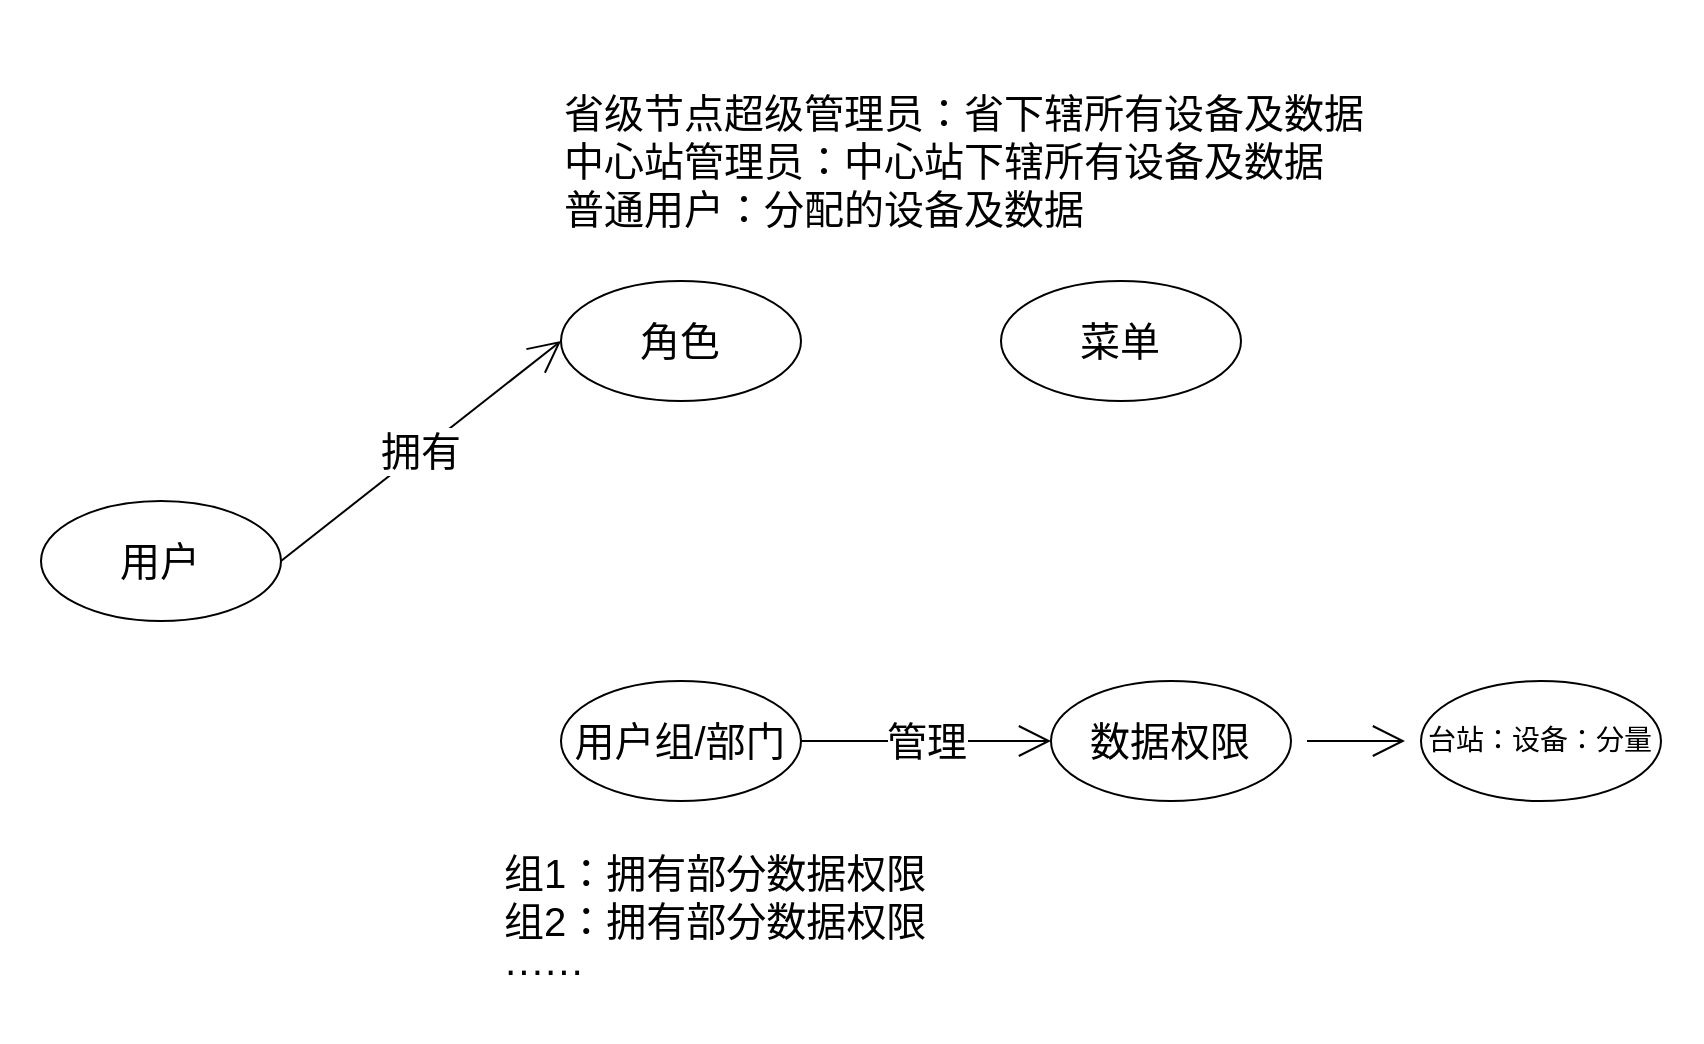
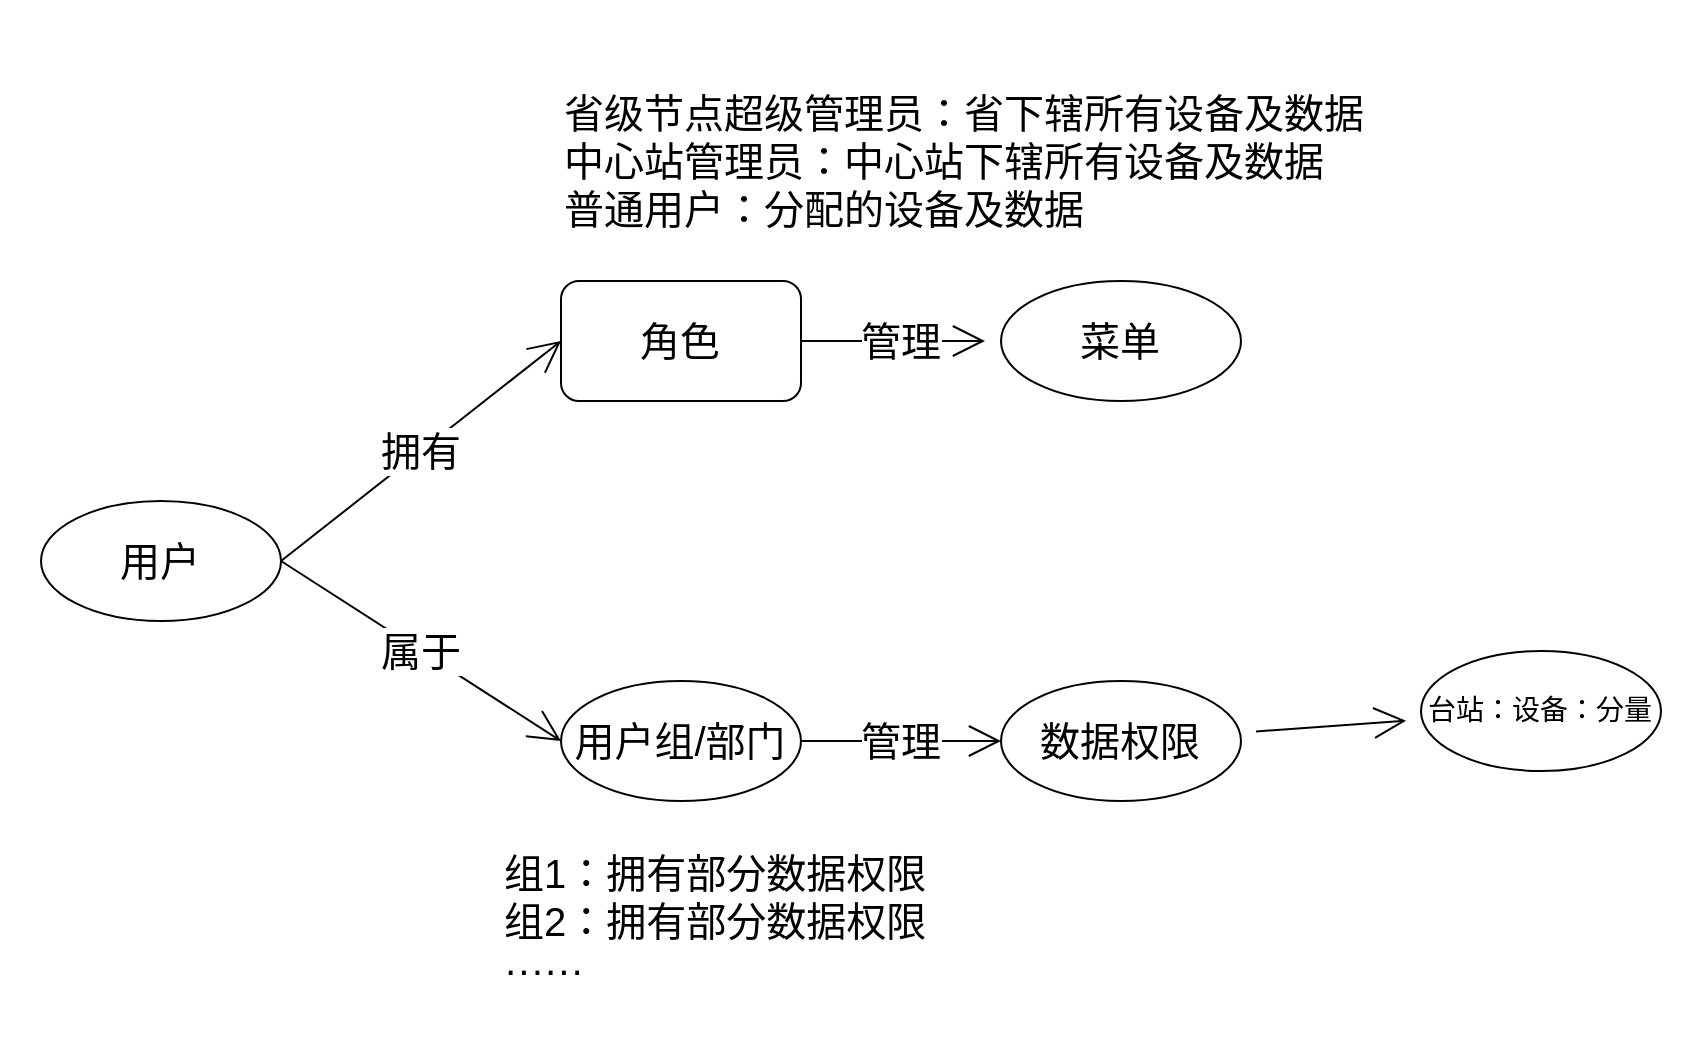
  <mxCell id="0" />
  <mxCell id="1" parent="0" />
- <mxCell id="3" value="&lt;font style=&quot;font-size: 20px;&quot;&gt;角色&lt;/font&gt;" style="ellipse;whiteSpace=wrap;html=1;" parent="1" vertex="1"><mxGeometry x="280" y="140" width="120" height="60" as="geometry" /></mxCell>
+ <mxCell id="2" value="管理" style="edgeStyle=none;curved=1;rounded=0;orthogonalLoop=1;jettySize=auto;html=1;exitX=1;exitY=0.5;exitDx=0;exitDy=0;fontSize=20;endArrow=open;startSize=14;endSize=14;sourcePerimeterSpacing=8;targetPerimeterSpacing=8;" parent="1" source="3" target="6" edge="1"><mxGeometry x="0.087" relative="1" as="geometry"><mxPoint as="offset" /></mxGeometry></mxCell>
+ <mxCell id="3" value="&lt;font style=&quot;font-size: 20px;&quot;&gt;角色&lt;/font&gt;" style="whiteSpace=wrap;html=1;rounded=1;" parent="1" vertex="1"><mxGeometry x="280" y="140" width="120" height="60" as="geometry" /></mxCell>
  <mxCell id="4" value="拥有" style="edgeStyle=none;curved=1;rounded=0;orthogonalLoop=1;jettySize=auto;html=1;exitX=1;exitY=0.5;exitDx=0;exitDy=0;entryX=0;entryY=0.5;entryDx=0;entryDy=0;fontSize=20;endArrow=open;startSize=14;endSize=14;sourcePerimeterSpacing=8;targetPerimeterSpacing=8;" parent="1" source="5" target="3" edge="1"><mxGeometry relative="1" as="geometry" /></mxCell>
  <mxCell id="5" value="&lt;font style=&quot;font-size: 20px;&quot;&gt;用户&lt;/font&gt;" style="ellipse;whiteSpace=wrap;html=1;" parent="1" vertex="1"><mxGeometry x="20" y="250" width="120" height="60" as="geometry" /></mxCell>
  <mxCell id="6" value="&lt;font style=&quot;font-size: 20px;&quot;&gt;菜单&lt;br&gt;&lt;/font&gt;" style="ellipse;whiteSpace=wrap;html=1;" parent="1" vertex="1"><mxGeometry x="500" y="140" width="120" height="60" as="geometry" /></mxCell>
+ <mxCell id="7" value="属于" style="edgeStyle=none;curved=1;rounded=0;orthogonalLoop=1;jettySize=auto;html=1;exitX=1;exitY=0.5;exitDx=0;exitDy=0;entryX=0;entryY=0.5;entryDx=0;entryDy=0;fontSize=20;endArrow=open;startSize=14;endSize=14;sourcePerimeterSpacing=8;targetPerimeterSpacing=8;" parent="1" source="5" target="13" edge="1"><mxGeometry x="-0.003" relative="1" as="geometry"><mxPoint x="120" y="420" as="sourcePoint" /><mxPoint x="240" y="420" as="targetPoint" /><mxPoint as="offset" /></mxGeometry></mxCell>
  <mxCell id="8" value="省级节点超级管理员：省下辖所有设备及数据&lt;br&gt;中心站管理员：中心站下辖所有设备及数据&lt;br&gt;普通用户：分配的设备及数据" style="text;strokeColor=none;fillColor=none;html=1;align=left;verticalAlign=middle;whiteSpace=wrap;rounded=0;fontSize=20;" parent="1" vertex="1"><mxGeometry x="280" y="20" width="541" height="120" as="geometry" /></mxCell>
  <mxCell id="9" value="组1：拥有部分数据权限&lt;br&gt;组2：拥有部分数据权限&lt;br&gt;······" style="text;strokeColor=none;fillColor=none;html=1;align=left;verticalAlign=middle;whiteSpace=wrap;rounded=0;fontSize=20;" parent="1" vertex="1"><mxGeometry x="250" y="420" width="335" height="80" as="geometry" /></mxCell>
  <mxCell id="10" value="" style="edgeStyle=none;curved=1;rounded=0;orthogonalLoop=1;jettySize=auto;html=1;fontSize=20;endArrow=open;startSize=14;endSize=14;sourcePerimeterSpacing=8;targetPerimeterSpacing=8;" parent="1" source="11" target="14" edge="1"><mxGeometry relative="1" as="geometry" /></mxCell>
- <mxCell id="11" value="&lt;span style=&quot;font-size: 20px;&quot;&gt;数据权限&lt;/span&gt;" style="ellipse;whiteSpace=wrap;html=1;" parent="1" vertex="1"><mxGeometry x="525" y="340" width="120" height="60" as="geometry" /></mxCell>
+ <mxCell id="11" value="&lt;span style=&quot;font-size: 20px;&quot;&gt;数据权限&lt;/span&gt;" style="ellipse;whiteSpace=wrap;html=1;" parent="1" vertex="1"><mxGeometry x="500" y="340" width="120" height="60" as="geometry" /></mxCell>
  <mxCell id="12" value="管理" style="edgeStyle=none;curved=1;rounded=0;orthogonalLoop=1;jettySize=auto;html=1;exitX=1;exitY=0.5;exitDx=0;exitDy=0;entryX=0;entryY=0.5;entryDx=0;entryDy=0;fontSize=20;endArrow=open;startSize=14;endSize=14;sourcePerimeterSpacing=8;targetPerimeterSpacing=8;" parent="1" source="13" target="11" edge="1"><mxGeometry relative="1" as="geometry" /></mxCell>
  <mxCell id="13" value="&lt;span style=&quot;font-size: 20px;&quot;&gt;用户组/部门&lt;/span&gt;" style="ellipse;whiteSpace=wrap;html=1;" parent="1" vertex="1"><mxGeometry x="280" y="340" width="120" height="60" as="geometry" /></mxCell>
- <mxCell id="14" value="&lt;font style=&quot;font-size: 14px;&quot;&gt;台站：设备：分量&lt;/font&gt;" style="ellipse;whiteSpace=wrap;html=1;" parent="1" vertex="1"><mxGeometry x="710" y="340" width="120" height="60" as="geometry" /></mxCell>
+ <mxCell id="14" value="&lt;font style=&quot;font-size: 14px;&quot;&gt;台站：设备：分量&lt;/font&gt;" style="ellipse;whiteSpace=wrap;html=1;" parent="1" vertex="1"><mxGeometry x="710" y="325" width="120" height="60" as="geometry" /></mxCell>
